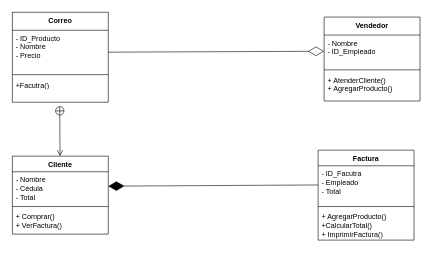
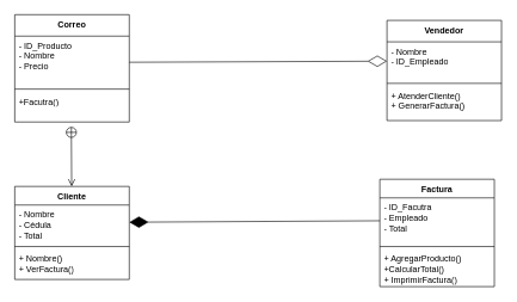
  <mxCell id="0" />
  <mxCell id="1" parent="0" />
  <mxCell id="2" value="Vendedor" style="swimlane;fontStyle=1;align=center;verticalAlign=top;childLayout=stackLayout;horizontal=1;startSize=30;horizontalStack=0;resizeParent=1;resizeParentMax=0;resizeLast=0;collapsible=1;marginBottom=0;whiteSpace=wrap;html=1;" vertex="1" parent="1"><mxGeometry x="540" y="28" width="160" height="140" as="geometry" /></mxCell>
  <mxCell id="3" value="- Nombre&lt;div&gt;- ID_Empleado&lt;/div&gt;" style="text;strokeColor=none;fillColor=none;align=left;verticalAlign=top;spacingLeft=4;spacingRight=4;overflow=hidden;rotatable=0;points=[[0,0.5],[1,0.5]];portConstraint=eastwest;whiteSpace=wrap;html=1;" vertex="1" parent="2"><mxGeometry y="30" width="160" height="54" as="geometry" /></mxCell>
  <mxCell id="4" value="" style="line;strokeWidth=1;fillColor=none;align=left;verticalAlign=middle;spacingTop=-1;spacingLeft=3;spacingRight=3;rotatable=0;labelPosition=right;points=[];portConstraint=eastwest;strokeColor=inherit;" vertex="1" parent="2"><mxGeometry y="84" width="160" height="8" as="geometry" /></mxCell>
- <mxCell id="5" value="+ AtenderCliente&lt;span style=&quot;background-color: transparent; color: light-dark(rgb(0, 0, 0), rgb(255, 255, 255));&quot;&gt;()&lt;/span&gt;&lt;div&gt;&lt;span style=&quot;background-color: transparent; color: light-dark(rgb(0, 0, 0), rgb(255, 255, 255));&quot;&gt;+ AgregarProducto()&lt;/span&gt;&lt;/div&gt;" style="text;strokeColor=none;fillColor=none;align=left;verticalAlign=top;spacingLeft=4;spacingRight=4;overflow=hidden;rotatable=0;points=[[0,0.5],[1,0.5]];portConstraint=eastwest;whiteSpace=wrap;html=1;" vertex="1" parent="2"><mxGeometry y="92" width="160" height="48" as="geometry" /></mxCell>
+ <mxCell id="5" value="+ AtenderCliente&lt;span style=&quot;background-color: transparent; color: light-dark(rgb(0, 0, 0), rgb(255, 255, 255));&quot;&gt;()&lt;/span&gt;&lt;div&gt;&lt;span style=&quot;background-color: transparent; color: light-dark(rgb(0, 0, 0), rgb(255, 255, 255));&quot;&gt;+ GenerarFactura()&lt;/span&gt;&lt;/div&gt;" style="text;strokeColor=none;fillColor=none;align=left;verticalAlign=top;spacingLeft=4;spacingRight=4;overflow=hidden;rotatable=0;points=[[0,0.5],[1,0.5]];portConstraint=eastwest;whiteSpace=wrap;html=1;" vertex="1" parent="2"><mxGeometry y="92" width="160" height="48" as="geometry" /></mxCell>
  <mxCell id="6" value="Correo" style="swimlane;fontStyle=1;align=center;verticalAlign=top;childLayout=stackLayout;horizontal=1;startSize=30;horizontalStack=0;resizeParent=1;resizeParentMax=0;resizeLast=0;collapsible=1;marginBottom=0;whiteSpace=wrap;html=1;" vertex="1" parent="1"><mxGeometry x="20" y="20" width="160" height="150" as="geometry"><mxRectangle x="240" y="130" width="70" height="30" as="alternateBounds" /></mxGeometry></mxCell>
  <mxCell id="7" value="- ID_Producto&lt;div&gt;- Nombre&lt;/div&gt;&lt;div&gt;- Precio&lt;/div&gt;" style="text;strokeColor=none;fillColor=none;align=left;verticalAlign=top;spacingLeft=4;spacingRight=4;overflow=hidden;rotatable=0;points=[[0,0.5],[1,0.5]];portConstraint=eastwest;whiteSpace=wrap;html=1;" vertex="1" parent="6"><mxGeometry y="30" width="160" height="70" as="geometry" /></mxCell>
  <mxCell id="8" value="" style="line;strokeWidth=1;fillColor=none;align=left;verticalAlign=middle;spacingTop=-1;spacingLeft=3;spacingRight=3;rotatable=0;labelPosition=right;points=[];portConstraint=eastwest;strokeColor=inherit;" vertex="1" parent="6"><mxGeometry y="100" width="160" height="8" as="geometry" /></mxCell>
  <mxCell id="9" value="+Facutra()" style="text;strokeColor=none;fillColor=none;align=left;verticalAlign=top;spacingLeft=4;spacingRight=4;overflow=hidden;rotatable=0;points=[[0,0.5],[1,0.5]];portConstraint=eastwest;whiteSpace=wrap;html=1;" vertex="1" parent="6"><mxGeometry y="108" width="160" height="42" as="geometry" /></mxCell>
  <mxCell id="10" value="Cliente" style="swimlane;fontStyle=1;align=center;verticalAlign=top;childLayout=stackLayout;horizontal=1;startSize=26;horizontalStack=0;resizeParent=1;resizeParentMax=0;resizeLast=0;collapsible=1;marginBottom=0;whiteSpace=wrap;html=1;" vertex="1" parent="1"><mxGeometry x="20" y="260" width="160" height="130" as="geometry" /></mxCell>
  <mxCell id="11" value="- Nombre&lt;div&gt;- Cédula&lt;/div&gt;&lt;div&gt;- Total&lt;/div&gt;" style="text;strokeColor=none;fillColor=none;align=left;verticalAlign=top;spacingLeft=4;spacingRight=4;overflow=hidden;rotatable=0;points=[[0,0.5],[1,0.5]];portConstraint=eastwest;whiteSpace=wrap;html=1;" vertex="1" parent="10"><mxGeometry y="26" width="160" height="54" as="geometry" /></mxCell>
  <mxCell id="12" value="" style="line;strokeWidth=1;fillColor=none;align=left;verticalAlign=middle;spacingTop=-1;spacingLeft=3;spacingRight=3;rotatable=0;labelPosition=right;points=[];portConstraint=eastwest;strokeColor=inherit;" vertex="1" parent="10"><mxGeometry y="80" width="160" height="8" as="geometry" /></mxCell>
- <mxCell id="13" value="+ Comprar&lt;span style=&quot;color: light-dark(rgb(0, 0, 0), rgb(255, 255, 255)); background-color: transparent;&quot;&gt;()&lt;/span&gt;&lt;div&gt;&lt;span style=&quot;background-color: transparent; color: light-dark(rgb(0, 0, 0), rgb(255, 255, 255));&quot;&gt;+ VerFactura()&lt;/span&gt;&lt;/div&gt;" style="text;strokeColor=none;fillColor=none;align=left;verticalAlign=top;spacingLeft=4;spacingRight=4;overflow=hidden;rotatable=0;points=[[0,0.5],[1,0.5]];portConstraint=eastwest;whiteSpace=wrap;html=1;" vertex="1" parent="10"><mxGeometry y="88" width="160" height="42" as="geometry" /></mxCell>
+ <mxCell id="13" value="+ Nombre&lt;span style=&quot;color: light-dark(rgb(0, 0, 0), rgb(255, 255, 255)); background-color: transparent;&quot;&gt;()&lt;/span&gt;&lt;div&gt;&lt;span style=&quot;background-color: transparent; color: light-dark(rgb(0, 0, 0), rgb(255, 255, 255));&quot;&gt;+ VerFactura()&lt;/span&gt;&lt;/div&gt;" style="text;strokeColor=none;fillColor=none;align=left;verticalAlign=top;spacingLeft=4;spacingRight=4;overflow=hidden;rotatable=0;points=[[0,0.5],[1,0.5]];portConstraint=eastwest;whiteSpace=wrap;html=1;" vertex="1" parent="10"><mxGeometry y="88" width="160" height="42" as="geometry" /></mxCell>
  <mxCell id="14" value="Factura" style="swimlane;fontStyle=1;align=center;verticalAlign=top;childLayout=stackLayout;horizontal=1;startSize=26;horizontalStack=0;resizeParent=1;resizeParentMax=0;resizeLast=0;collapsible=1;marginBottom=0;whiteSpace=wrap;html=1;" vertex="1" parent="1"><mxGeometry x="530" y="250" width="160" height="150" as="geometry" /></mxCell>
  <mxCell id="15" value="- ID_Facutra&lt;div&gt;- Empleado&lt;/div&gt;&lt;div&gt;- Total&lt;/div&gt;" style="text;strokeColor=none;fillColor=none;align=left;verticalAlign=top;spacingLeft=4;spacingRight=4;overflow=hidden;rotatable=0;points=[[0,0.5],[1,0.5]];portConstraint=eastwest;whiteSpace=wrap;html=1;" vertex="1" parent="14"><mxGeometry y="26" width="160" height="64" as="geometry" /></mxCell>
  <mxCell id="16" value="" style="line;strokeWidth=1;fillColor=none;align=left;verticalAlign=middle;spacingTop=-1;spacingLeft=3;spacingRight=3;rotatable=0;labelPosition=right;points=[];portConstraint=eastwest;strokeColor=inherit;" vertex="1" parent="14"><mxGeometry y="90" width="160" height="8" as="geometry" /></mxCell>
  <mxCell id="17" value="+ AgregarProducto()&lt;div&gt;+CalcularTotal()&lt;/div&gt;&lt;div&gt;+ ImprimirFactura()&lt;/div&gt;" style="text;strokeColor=none;fillColor=none;align=left;verticalAlign=top;spacingLeft=4;spacingRight=4;overflow=hidden;rotatable=0;points=[[0,0.5],[1,0.5]];portConstraint=eastwest;whiteSpace=wrap;html=1;" vertex="1" parent="14"><mxGeometry y="98" width="160" height="52" as="geometry" /></mxCell>
  <mxCell id="18" value="" style="endArrow=diamondThin;endFill=0;endSize=24;html=1;rounded=0;entryX=0;entryY=0.5;entryDx=0;entryDy=0;" edge="1" parent="1" target="3"><mxGeometry width="160" relative="1" as="geometry"><mxPoint x="180" y="86.5" as="sourcePoint" /><mxPoint x="340" y="86.5" as="targetPoint" /></mxGeometry></mxCell>
  <mxCell id="19" value="" style="endArrow=diamondThin;endFill=1;endSize=24;html=1;rounded=0;exitX=0;exitY=0.5;exitDx=0;exitDy=0;" edge="1" parent="1" source="15"><mxGeometry width="160" relative="1" as="geometry"><mxPoint x="360" y="310" as="sourcePoint" /><mxPoint x="180" y="310" as="targetPoint" /></mxGeometry></mxCell>
  <mxCell id="20" value="" style="endArrow=open;startArrow=circlePlus;endFill=0;startFill=0;endSize=8;html=1;rounded=0;exitX=0.494;exitY=1.154;exitDx=0;exitDy=0;exitPerimeter=0;" edge="1" parent="1" source="9"><mxGeometry width="160" relative="1" as="geometry"><mxPoint x="99.5" y="160" as="sourcePoint" /><mxPoint x="99.5" y="260" as="targetPoint" /></mxGeometry></mxCell>
